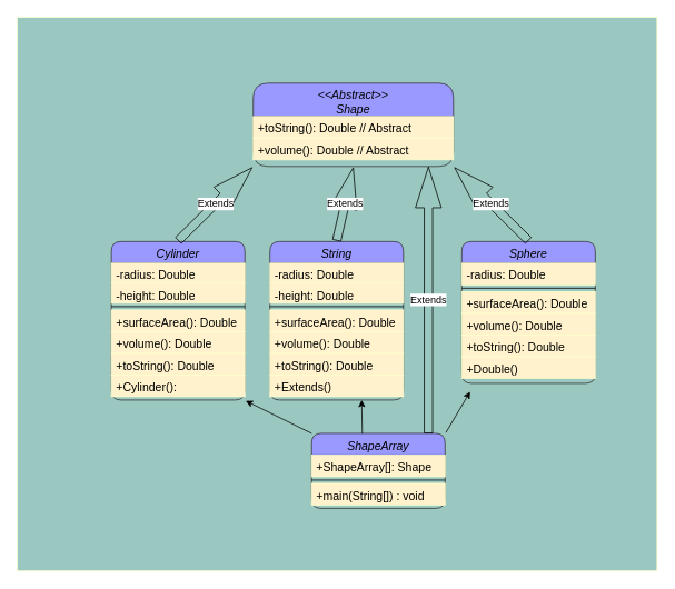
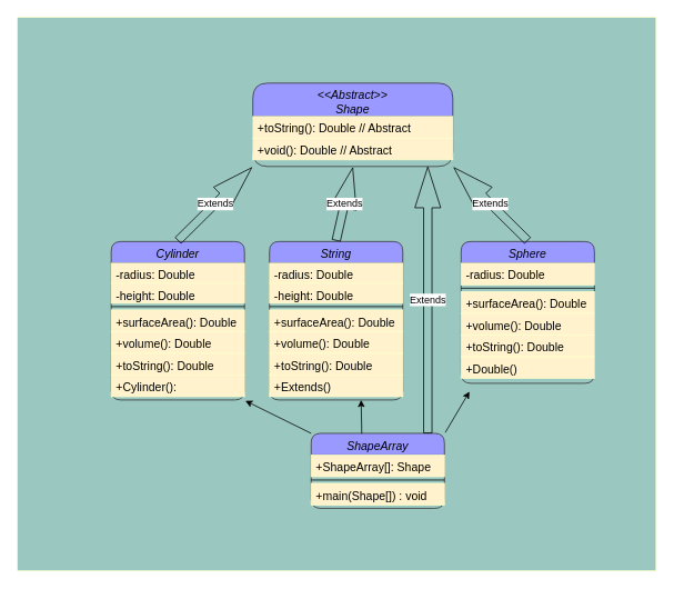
  <mxCell id="0" />
  <mxCell id="1" parent="0" />
  <mxCell id="2" value="" style="rounded=0;whiteSpace=wrap;html=1;labelBackgroundColor=none;strokeColor=#FFFFCC;fontFamily=Helvetica;fontSize=14;fontColor=default;fillColor=#9AC7BF;" vertex="1" parent="1"><mxGeometry x="20" y="20" width="767" height="664" as="geometry" /></mxCell>
  <mxCell id="3" value="&lt;&lt;Abstract&gt;&gt;&#10;Shape" style="swimlane;fontStyle=2;align=center;verticalAlign=top;childLayout=stackLayout;horizontal=1;startSize=40;horizontalStack=0;resizeParent=1;resizeLast=0;collapsible=1;marginBottom=0;rounded=1;shadow=0;strokeWidth=1;fontSize=14;fillColor=#9999FF;strokeColor=#333333;perimeterSpacing=1;" parent="1" vertex="1"><mxGeometry x="303" y="99" width="240" height="100" as="geometry"><mxRectangle x="230" y="140" width="160" height="26" as="alternateBounds" /></mxGeometry></mxCell>
  <mxCell id="4" value="+toString(): Double // Abstract" style="text;align=left;verticalAlign=top;spacingLeft=4;spacingRight=4;overflow=hidden;rotatable=0;points=[[0,0.5],[1,0.5]];portConstraint=eastwest;fontSize=14;fillColor=#fff2cc;strokeColor=#FFFFCC;" parent="3" vertex="1"><mxGeometry y="40" width="240" height="26" as="geometry" /></mxCell>
- <mxCell id="5" value="+volume(): Double // Abstract" style="text;align=left;verticalAlign=top;spacingLeft=4;spacingRight=4;overflow=hidden;rotatable=0;points=[[0,0.5],[1,0.5]];portConstraint=eastwest;fontSize=14;fillColor=#fff2cc;strokeColor=#FFFFCC;" vertex="1" parent="3"><mxGeometry y="66" width="240" height="26" as="geometry" /></mxCell>
+ <mxCell id="5" value="+void(): Double // Abstract" style="text;align=left;verticalAlign=top;spacingLeft=4;spacingRight=4;overflow=hidden;rotatable=0;points=[[0,0.5],[1,0.5]];portConstraint=eastwest;fontSize=14;fillColor=#fff2cc;strokeColor=#FFFFCC;" vertex="1" parent="3"><mxGeometry y="66" width="240" height="26" as="geometry" /></mxCell>
  <mxCell id="6" value="Sphere" style="swimlane;fontStyle=2;align=center;verticalAlign=top;childLayout=stackLayout;horizontal=1;startSize=26;horizontalStack=0;resizeParent=1;resizeLast=0;collapsible=1;marginBottom=0;rounded=1;shadow=0;strokeWidth=1;fontSize=14;labelBackgroundColor=none;fillColor=#9999FF;strokeColor=#333333;perimeterSpacing=1;" vertex="1" parent="1"><mxGeometry x="553" y="289" width="160" height="170" as="geometry"><mxRectangle x="420" y="150" width="160" height="26" as="alternateBounds" /></mxGeometry></mxCell>
  <mxCell id="7" value="-radius: Double" style="text;align=left;verticalAlign=top;spacingLeft=4;spacingRight=4;overflow=hidden;rotatable=0;points=[[0,0.5],[1,0.5]];portConstraint=eastwest;fillColor=#fff2cc;strokeColor=#FFFFCC;fontSize=14;" vertex="1" parent="6"><mxGeometry y="26" width="160" height="26" as="geometry" /></mxCell>
  <mxCell id="8" value="" style="line;html=1;strokeWidth=1;align=left;verticalAlign=middle;spacingTop=-1;spacingLeft=3;spacingRight=3;rotatable=0;labelPosition=right;points=[];portConstraint=eastwest;" vertex="1" parent="6"><mxGeometry y="52" width="160" height="8" as="geometry" /></mxCell>
  <mxCell id="9" value="+surfaceArea(): Double" style="text;align=left;verticalAlign=top;spacingLeft=4;spacingRight=4;overflow=hidden;rotatable=0;points=[[0,0.5],[1,0.5]];portConstraint=eastwest;fontSize=14;fillColor=#fff2cc;strokeColor=#FFFFCC;" vertex="1" parent="6"><mxGeometry y="60" width="160" height="26" as="geometry" /></mxCell>
  <mxCell id="10" value="+volume(): Double" style="text;align=left;verticalAlign=top;spacingLeft=4;spacingRight=4;overflow=hidden;rotatable=0;points=[[0,0.5],[1,0.5]];portConstraint=eastwest;fontSize=14;fillColor=#fff2cc;strokeColor=#FFFFCC;" vertex="1" parent="6"><mxGeometry y="86" width="160" height="26" as="geometry" /></mxCell>
  <mxCell id="11" value="+toString(): Double" style="text;align=left;verticalAlign=top;spacingLeft=4;spacingRight=4;overflow=hidden;rotatable=0;points=[[0,0.5],[1,0.5]];portConstraint=eastwest;fontSize=14;fillColor=#fff2cc;strokeColor=#FFFFCC;" vertex="1" parent="6"><mxGeometry y="112" width="160" height="26" as="geometry" /></mxCell>
  <mxCell id="12" value="+Double()" style="text;align=left;verticalAlign=top;spacingLeft=4;spacingRight=4;overflow=hidden;rotatable=0;points=[[0,0.5],[1,0.5]];portConstraint=eastwest;fontSize=14;fillColor=#fff2cc;strokeColor=#FFFFCC;" vertex="1" parent="6"><mxGeometry y="138" width="160" height="26" as="geometry" /></mxCell>
  <mxCell id="13" value="Cylinder" style="swimlane;fontStyle=2;align=center;verticalAlign=top;childLayout=stackLayout;horizontal=1;startSize=26;horizontalStack=0;resizeParent=1;resizeLast=0;collapsible=1;marginBottom=0;rounded=1;shadow=0;strokeWidth=1;fontSize=14;fillColor=#9999FF;strokeColor=#333333;perimeterSpacing=1;" vertex="1" parent="1"><mxGeometry x="133" y="289" width="160" height="190" as="geometry"><mxRectangle x="420" y="150" width="160" height="26" as="alternateBounds" /></mxGeometry></mxCell>
  <mxCell id="14" value="-radius: Double" style="text;align=left;verticalAlign=top;spacingLeft=4;spacingRight=4;overflow=hidden;rotatable=0;points=[[0,0.5],[1,0.5]];portConstraint=eastwest;fontSize=14;fillColor=#fff2cc;strokeColor=#FFFFCC;" vertex="1" parent="13"><mxGeometry y="26" width="160" height="24" as="geometry" /></mxCell>
  <mxCell id="15" value="-height: Double" style="text;align=left;verticalAlign=top;spacingLeft=4;spacingRight=4;overflow=hidden;rotatable=0;points=[[0,0.5],[1,0.5]];portConstraint=eastwest;fontSize=14;fillColor=#fff2cc;strokeColor=#FFFFCC;" vertex="1" parent="13"><mxGeometry y="50" width="160" height="24" as="geometry" /></mxCell>
  <mxCell id="16" value="" style="line;html=1;strokeWidth=1;align=left;verticalAlign=middle;spacingTop=-1;spacingLeft=3;spacingRight=3;rotatable=0;labelPosition=right;points=[];portConstraint=eastwest;" vertex="1" parent="13"><mxGeometry y="74" width="160" height="8" as="geometry" /></mxCell>
  <mxCell id="17" value="+surfaceArea(): Double" style="text;align=left;verticalAlign=top;spacingLeft=4;spacingRight=4;overflow=hidden;rotatable=0;points=[[0,0.5],[1,0.5]];portConstraint=eastwest;fontSize=14;fillColor=#fff2cc;strokeColor=#FFFFCC;" vertex="1" parent="13"><mxGeometry y="82" width="160" height="26" as="geometry" /></mxCell>
  <mxCell id="18" value="+volume(): Double" style="text;align=left;verticalAlign=top;spacingLeft=4;spacingRight=4;overflow=hidden;rotatable=0;points=[[0,0.5],[1,0.5]];portConstraint=eastwest;fontSize=14;fillColor=#fff2cc;strokeColor=#FFFFCC;" vertex="1" parent="13"><mxGeometry y="108" width="160" height="26" as="geometry" /></mxCell>
  <mxCell id="19" value="+toString(): Double" style="text;align=left;verticalAlign=top;spacingLeft=4;spacingRight=4;overflow=hidden;rotatable=0;points=[[0,0.5],[1,0.5]];portConstraint=eastwest;fontSize=14;fillColor=#fff2cc;strokeColor=#FFFFCC;" vertex="1" parent="13"><mxGeometry y="134" width="160" height="26" as="geometry" /></mxCell>
  <mxCell id="20" value="+Cylinder(): " style="text;align=left;verticalAlign=top;spacingLeft=4;spacingRight=4;overflow=hidden;rotatable=0;points=[[0,0.5],[1,0.5]];portConstraint=eastwest;fontSize=14;fillColor=#fff2cc;strokeColor=#FFFFCC;" vertex="1" parent="13"><mxGeometry y="160" width="160" height="26" as="geometry" /></mxCell>
  <mxCell id="21" value="String" style="swimlane;fontStyle=2;align=center;verticalAlign=top;childLayout=stackLayout;horizontal=1;startSize=26;horizontalStack=0;resizeParent=1;resizeLast=0;collapsible=1;marginBottom=0;rounded=1;shadow=0;strokeWidth=1;fontSize=14;fillColor=#9999FF;strokeColor=#333333;perimeterSpacing=1;" vertex="1" parent="1"><mxGeometry x="323" y="289" width="160" height="190" as="geometry"><mxRectangle x="420" y="150" width="160" height="26" as="alternateBounds" /></mxGeometry></mxCell>
  <mxCell id="22" value="-radius: Double" style="text;align=left;verticalAlign=top;spacingLeft=4;spacingRight=4;overflow=hidden;rotatable=0;points=[[0,0.5],[1,0.5]];portConstraint=eastwest;fontSize=14;fillColor=#fff2cc;strokeColor=#FFFFCC;" vertex="1" parent="21"><mxGeometry y="26" width="160" height="24" as="geometry" /></mxCell>
  <mxCell id="23" value="-height: Double" style="text;align=left;verticalAlign=top;spacingLeft=4;spacingRight=4;overflow=hidden;rotatable=0;points=[[0,0.5],[1,0.5]];portConstraint=eastwest;fontSize=14;fillColor=#fff2cc;strokeColor=#FFFFCC;" vertex="1" parent="21"><mxGeometry y="50" width="160" height="24" as="geometry" /></mxCell>
  <mxCell id="24" value="" style="line;html=1;strokeWidth=1;align=left;verticalAlign=middle;spacingTop=-1;spacingLeft=3;spacingRight=3;rotatable=0;labelPosition=right;points=[];portConstraint=eastwest;" vertex="1" parent="21"><mxGeometry y="74" width="160" height="8" as="geometry" /></mxCell>
  <mxCell id="25" value="+surfaceArea(): Double" style="text;align=left;verticalAlign=top;spacingLeft=4;spacingRight=4;overflow=hidden;rotatable=0;points=[[0,0.5],[1,0.5]];portConstraint=eastwest;fontSize=14;fillColor=#fff2cc;strokeColor=#FFFFCC;" vertex="1" parent="21"><mxGeometry y="82" width="160" height="26" as="geometry" /></mxCell>
  <mxCell id="26" value="+volume(): Double" style="text;align=left;verticalAlign=top;spacingLeft=4;spacingRight=4;overflow=hidden;rotatable=0;points=[[0,0.5],[1,0.5]];portConstraint=eastwest;fontSize=14;fillColor=#fff2cc;strokeColor=#FFFFCC;" vertex="1" parent="21"><mxGeometry y="108" width="160" height="26" as="geometry" /></mxCell>
  <mxCell id="27" value="+toString(): Double" style="text;align=left;verticalAlign=top;spacingLeft=4;spacingRight=4;overflow=hidden;rotatable=0;points=[[0,0.5],[1,0.5]];portConstraint=eastwest;fontSize=14;fillColor=#fff2cc;strokeColor=#FFFFCC;" vertex="1" parent="21"><mxGeometry y="134" width="160" height="26" as="geometry" /></mxCell>
  <mxCell id="28" value="+Extends()" style="text;align=left;verticalAlign=top;spacingLeft=4;spacingRight=4;overflow=hidden;rotatable=0;points=[[0,0.5],[1,0.5]];portConstraint=eastwest;fontSize=14;fillColor=#fff2cc;strokeColor=#FFFFCC;" vertex="1" parent="21"><mxGeometry y="160" width="160" height="26" as="geometry" /></mxCell>
  <mxCell id="29" value="ShapeArray" style="swimlane;fontStyle=2;align=center;verticalAlign=top;childLayout=stackLayout;horizontal=1;startSize=26;horizontalStack=0;resizeParent=1;resizeLast=0;collapsible=1;marginBottom=0;rounded=1;shadow=0;strokeWidth=1;fontSize=14;fillColor=#9999FF;strokeColor=#333333;perimeterSpacing=1;" vertex="1" parent="1"><mxGeometry x="373" y="519" width="160" height="90" as="geometry"><mxRectangle x="420" y="150" width="160" height="26" as="alternateBounds" /></mxGeometry></mxCell>
  <mxCell id="30" value="+ShapeArray[]: Shape" style="text;align=left;verticalAlign=top;spacingLeft=4;spacingRight=4;overflow=hidden;rotatable=0;points=[[0,0.5],[1,0.5]];portConstraint=eastwest;fontSize=14;fillColor=#fff2cc;strokeColor=#FFFFCC;" vertex="1" parent="29"><mxGeometry y="26" width="160" height="26" as="geometry" /></mxCell>
  <mxCell id="31" value="" style="line;html=1;strokeWidth=1;align=left;verticalAlign=middle;spacingTop=-1;spacingLeft=3;spacingRight=3;rotatable=0;labelPosition=right;points=[];portConstraint=eastwest;" vertex="1" parent="29"><mxGeometry y="52" width="160" height="8" as="geometry" /></mxCell>
- <mxCell id="32" value="+main(String[]) : void" style="text;align=left;verticalAlign=top;spacingLeft=4;spacingRight=4;overflow=hidden;rotatable=0;points=[[0,0.5],[1,0.5]];portConstraint=eastwest;fontSize=14;fillColor=#fff2cc;strokeColor=#FFFFCC;" vertex="1" parent="29"><mxGeometry y="60" width="160" height="26" as="geometry" /></mxCell>
+ <mxCell id="32" value="+main(Shape[]) : void" style="text;align=left;verticalAlign=top;spacingLeft=4;spacingRight=4;overflow=hidden;rotatable=0;points=[[0,0.5],[1,0.5]];portConstraint=eastwest;fontSize=14;fillColor=#fff2cc;strokeColor=#FFFFCC;" vertex="1" parent="29"><mxGeometry y="60" width="160" height="26" as="geometry" /></mxCell>
  <mxCell id="33" value="" style="endArrow=classic;html=1;rounded=0;fontSize=14;exitX=0.381;exitY=0.015;exitDx=0;exitDy=0;exitPerimeter=0;" edge="1" parent="1" source="29"><mxGeometry width="50" height="50" relative="1" as="geometry"><mxPoint x="423" y="509" as="sourcePoint" /><mxPoint x="433" y="479" as="targetPoint" /></mxGeometry></mxCell>
  <mxCell id="34" value="" style="endArrow=classic;html=1;rounded=0;fontSize=14;entryX=1;entryY=1;entryDx=0;entryDy=0;" edge="1" parent="1" target="13"><mxGeometry width="50" height="50" relative="1" as="geometry"><mxPoint x="373" y="519" as="sourcePoint" /><mxPoint x="173" y="299" as="targetPoint" /></mxGeometry></mxCell>
  <mxCell id="35" value="" style="endArrow=classic;html=1;rounded=0;fontSize=14;exitX=1;exitY=0;exitDx=0;exitDy=0;" edge="1" parent="1" source="29"><mxGeometry width="50" height="50" relative="1" as="geometry"><mxPoint x="382" y="528" as="sourcePoint" /><mxPoint x="563" y="469" as="targetPoint" /></mxGeometry></mxCell>
  <mxCell id="36" value="Extends" style="endArrow=block;endSize=16;endFill=0;html=1;rounded=1;labelBackgroundColor=default;strokeColor=default;fontFamily=Helvetica;fontSize=12;fontColor=default;targetPerimeterSpacing=8;shape=flexArrow;curved=1;entryX=0;entryY=1;entryDx=0;entryDy=0;exitX=0.5;exitY=0;exitDx=0;exitDy=0;" edge="1" parent="1" source="13" target="3"><mxGeometry width="160" relative="1" as="geometry"><mxPoint x="213" y="289" as="sourcePoint" /><mxPoint x="313" y="229" as="targetPoint" /></mxGeometry></mxCell>
  <mxCell id="37" value="Extends" style="endArrow=block;endSize=16;endFill=0;html=1;rounded=1;labelBackgroundColor=default;strokeColor=default;fontFamily=Helvetica;fontSize=12;fontColor=default;targetPerimeterSpacing=8;shape=flexArrow;curved=1;entryX=0.5;entryY=1;entryDx=0;entryDy=0;exitX=0.5;exitY=0;exitDx=0;exitDy=0;" edge="1" parent="1" source="21" target="3"><mxGeometry width="160" relative="1" as="geometry"><mxPoint x="223" y="308" as="sourcePoint" /><mxPoint x="312" y="190" as="targetPoint" /></mxGeometry></mxCell>
  <mxCell id="38" value="Extends" style="endArrow=block;endSize=16;endFill=0;html=1;rounded=1;labelBackgroundColor=default;strokeColor=default;fontFamily=Helvetica;fontSize=12;fontColor=default;targetPerimeterSpacing=8;shape=flexArrow;curved=1;" edge="1" parent="1"><mxGeometry width="160" relative="1" as="geometry"><mxPoint x="513" y="519" as="sourcePoint" /><mxPoint x="513" y="199" as="targetPoint" /></mxGeometry></mxCell>
  <mxCell id="39" value="Extends" style="endArrow=block;endSize=16;endFill=0;html=1;rounded=1;labelBackgroundColor=default;strokeColor=default;fontFamily=Helvetica;fontSize=12;fontColor=default;targetPerimeterSpacing=8;shape=flexArrow;curved=1;entryX=1;entryY=1;entryDx=0;entryDy=0;exitX=0.5;exitY=0;exitDx=0;exitDy=0;" edge="1" parent="1" source="6" target="3"><mxGeometry width="160" relative="1" as="geometry"><mxPoint x="243" y="328" as="sourcePoint" /><mxPoint x="332" y="210" as="targetPoint" /></mxGeometry></mxCell>
